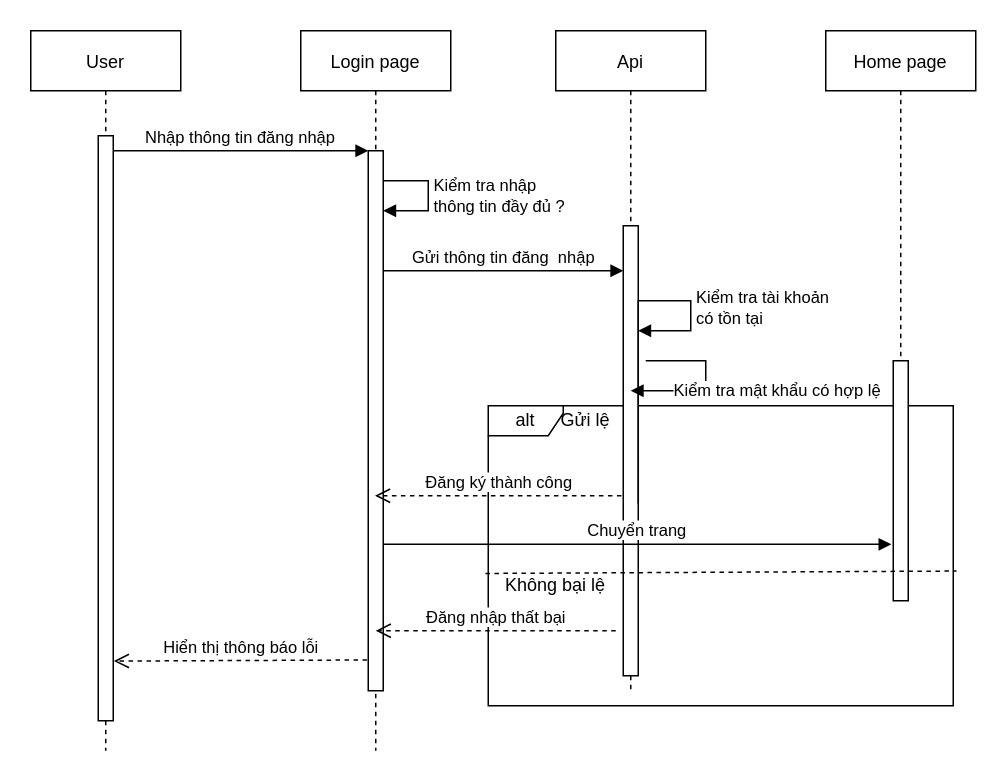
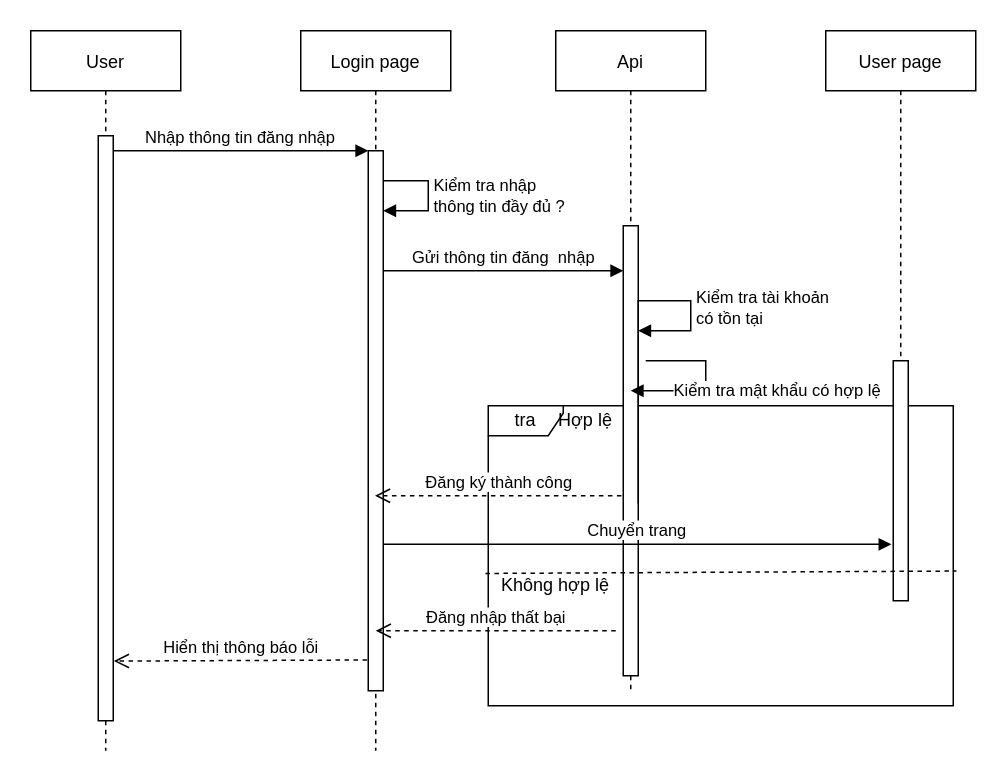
  <mxCell id="0" />
  <mxCell id="1" parent="0" />
- <mxCell id="2" value="alt" style="shape=umlFrame;whiteSpace=wrap;html=1;width=50;height=20;" vertex="1" parent="1"><mxGeometry x="325" y="270" width="310" height="200" as="geometry" /></mxCell>
+ <mxCell id="2" value="tra" style="shape=umlFrame;whiteSpace=wrap;html=1;width=50;height=20;" vertex="1" parent="1"><mxGeometry x="325" y="270" width="310" height="200" as="geometry" /></mxCell>
  <mxCell id="3" value="User" style="shape=umlLifeline;perimeter=lifelinePerimeter;container=1;collapsible=0;recursiveResize=0;rounded=0;shadow=0;strokeWidth=1;" parent="1" vertex="1"><mxGeometry x="20" y="20" width="100" height="480" as="geometry" /></mxCell>
  <mxCell id="4" value="" style="points=[];perimeter=orthogonalPerimeter;rounded=0;shadow=0;strokeWidth=1;" parent="3" vertex="1"><mxGeometry x="45" y="70" width="10" height="390" as="geometry" /></mxCell>
  <mxCell id="5" value="Login page" style="shape=umlLifeline;perimeter=lifelinePerimeter;container=1;collapsible=0;recursiveResize=0;rounded=0;shadow=0;strokeWidth=1;" parent="1" vertex="1"><mxGeometry x="200" y="20" width="100" height="480" as="geometry" /></mxCell>
  <mxCell id="6" value="" style="points=[];perimeter=orthogonalPerimeter;rounded=0;shadow=0;strokeWidth=1;" parent="5" vertex="1"><mxGeometry x="45" y="80" width="10" height="360" as="geometry" /></mxCell>
  <mxCell id="7" value="Nhập thông tin đăng nhập" style="verticalAlign=bottom;endArrow=block;entryX=0;entryY=0;shadow=0;strokeWidth=1;" parent="1" source="4" target="6" edge="1"><mxGeometry relative="1" as="geometry"><mxPoint x="175" y="100" as="sourcePoint" /></mxGeometry></mxCell>
  <mxCell id="8" value="Api" style="shape=umlLifeline;perimeter=lifelinePerimeter;container=1;collapsible=0;recursiveResize=0;rounded=0;shadow=0;strokeWidth=1;" parent="1" vertex="1"><mxGeometry x="370" y="20" width="100" height="440" as="geometry" /></mxCell>
  <mxCell id="9" value="" style="points=[];perimeter=orthogonalPerimeter;rounded=0;shadow=0;strokeWidth=1;" parent="8" vertex="1"><mxGeometry x="45" y="130" width="10" height="300" as="geometry" /></mxCell>
  <mxCell id="10" value="Kiểm tra tài khoản &lt;br&gt;có tồn tại" style="edgeStyle=orthogonalEdgeStyle;html=1;align=left;spacingLeft=2;endArrow=block;rounded=0;exitX=1.003;exitY=0.617;exitDx=0;exitDy=0;exitPerimeter=0;" parent="8" source="9" edge="1"><mxGeometry x="0.551" relative="1" as="geometry"><mxPoint x="60" y="180" as="sourcePoint" /><Array as="points"><mxPoint x="55" y="180" /><mxPoint x="90" y="180" /><mxPoint x="90" y="200" /></Array><mxPoint x="55" y="200" as="targetPoint" /><mxPoint as="offset" /></mxGeometry></mxCell>
- <mxCell id="11" value="Home page" style="shape=umlLifeline;perimeter=lifelinePerimeter;container=1;collapsible=0;recursiveResize=0;rounded=0;shadow=0;strokeWidth=1;" parent="1" vertex="1"><mxGeometry x="550" y="20" width="100" height="300" as="geometry" /></mxCell>
+ <mxCell id="11" value="User page" style="shape=umlLifeline;perimeter=lifelinePerimeter;container=1;collapsible=0;recursiveResize=0;rounded=0;shadow=0;strokeWidth=1;" parent="1" vertex="1"><mxGeometry x="550" y="20" width="100" height="300" as="geometry" /></mxCell>
  <mxCell id="12" value="" style="points=[];perimeter=orthogonalPerimeter;rounded=0;shadow=0;strokeWidth=1;" parent="11" vertex="1"><mxGeometry x="45" y="220" width="10" height="160" as="geometry" /></mxCell>
  <mxCell id="13" value="Kiểm tra nhập&amp;nbsp;&lt;br&gt;thông tin đầy đủ ?" style="edgeStyle=orthogonalEdgeStyle;html=1;align=left;spacingLeft=2;endArrow=block;rounded=0;entryX=1;entryY=0;" parent="1" edge="1"><mxGeometry relative="1" as="geometry"><mxPoint x="255" y="120" as="sourcePoint" /><Array as="points"><mxPoint x="285" y="120" /></Array><mxPoint x="255" y="140" as="targetPoint" /></mxGeometry></mxCell>
  <mxCell id="14" value="Gửi thông tin đăng&amp;nbsp; nhập" style="html=1;verticalAlign=bottom;endArrow=block;" parent="1" source="6" target="9" edge="1"><mxGeometry width="80" relative="1" as="geometry"><mxPoint x="260" y="180" as="sourcePoint" /><mxPoint x="340" y="180" as="targetPoint" /><Array as="points"><mxPoint x="390" y="180" /></Array></mxGeometry></mxCell>
  <mxCell id="15" value="Đăng ký thành công" style="html=1;verticalAlign=bottom;endArrow=open;dashed=1;endSize=8;exitX=-0.121;exitY=0.6;exitDx=0;exitDy=0;exitPerimeter=0;" parent="1" target="5" edge="1" source="9"><mxGeometry relative="1" as="geometry"><mxPoint x="420" y="290" as="sourcePoint" /><mxPoint x="340" y="290" as="targetPoint" /><Array as="points"><mxPoint x="300" y="330" /></Array></mxGeometry></mxCell>
  <mxCell id="16" value="Chuyển trang" style="html=1;verticalAlign=bottom;endArrow=block;entryX=-0.121;entryY=0.765;entryDx=0;entryDy=0;entryPerimeter=0;" parent="1" target="12" edge="1" source="6"><mxGeometry width="80" relative="1" as="geometry"><mxPoint x="420" y="340" as="sourcePoint" /><mxPoint x="420" y="339.58" as="targetPoint" /><Array as="points" /></mxGeometry></mxCell>
  <mxCell id="17" value="" style="endArrow=none;dashed=1;html=1;exitX=-0.006;exitY=0.559;exitDx=0;exitDy=0;exitPerimeter=0;entryX=1.007;entryY=0.551;entryDx=0;entryDy=0;entryPerimeter=0;" parent="1" source="2" target="2" edge="1"><mxGeometry width="50" height="50" relative="1" as="geometry"><mxPoint x="298.15" y="380.2" as="sourcePoint" /><mxPoint x="671.11" y="378.6" as="targetPoint" /></mxGeometry></mxCell>
- <mxCell id="18" value="Không bại lệ" style="text;html=1;strokeColor=none;fillColor=none;align=center;verticalAlign=middle;whiteSpace=wrap;rounded=0;" parent="1" vertex="1"><mxGeometry x="330" y="380" width="80" height="20" as="geometry" /></mxCell>
+ <mxCell id="18" value="Không hợp lệ" style="text;html=1;strokeColor=none;fillColor=none;align=center;verticalAlign=middle;whiteSpace=wrap;rounded=0;" parent="1" vertex="1"><mxGeometry x="330" y="380" width="80" height="20" as="geometry" /></mxCell>
  <mxCell id="19" value="Đăng nhập thất bại" style="html=1;verticalAlign=bottom;endArrow=open;dashed=1;endSize=8;" parent="1" edge="1"><mxGeometry relative="1" as="geometry"><mxPoint x="410" y="420" as="sourcePoint" /><mxPoint x="250" y="420" as="targetPoint" /></mxGeometry></mxCell>
  <mxCell id="20" value="Hiển thị thông báo lỗi" style="html=1;verticalAlign=bottom;endArrow=open;dashed=1;endSize=8;exitX=-0.08;exitY=0.943;exitDx=0;exitDy=0;exitPerimeter=0;entryX=1.04;entryY=0.898;entryDx=0;entryDy=0;entryPerimeter=0;" parent="1" source="6" target="4" edge="1"><mxGeometry relative="1" as="geometry"><mxPoint x="230" y="440" as="sourcePoint" /><mxPoint x="150" y="440" as="targetPoint" /></mxGeometry></mxCell>
  <mxCell id="21" value="Kiểm tra mật khẩu có hợp lệ" style="edgeStyle=orthogonalEdgeStyle;html=1;align=left;spacingLeft=2;endArrow=block;rounded=0;" edge="1" parent="1"><mxGeometry x="0.551" relative="1" as="geometry"><mxPoint x="430" y="240" as="sourcePoint" /><Array as="points"><mxPoint x="435" y="240" /><mxPoint x="470" y="240" /><mxPoint x="470" y="260" /></Array><mxPoint x="420" y="260" as="targetPoint" /><mxPoint as="offset" /></mxGeometry></mxCell>
- <mxCell id="22" value="Gửi lệ" style="text;html=1;strokeColor=none;fillColor=none;align=center;verticalAlign=middle;whiteSpace=wrap;rounded=0;" vertex="1" parent="1"><mxGeometry x="370" y="270" width="40" height="20" as="geometry" /></mxCell>
+ <mxCell id="22" value="Hợp lệ" style="text;html=1;strokeColor=none;fillColor=none;align=center;verticalAlign=middle;whiteSpace=wrap;rounded=0;" vertex="1" parent="1"><mxGeometry x="370" y="270" width="40" height="20" as="geometry" /></mxCell>
